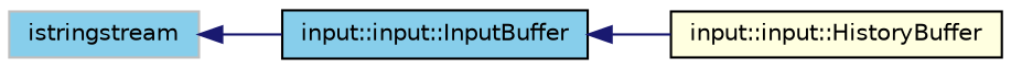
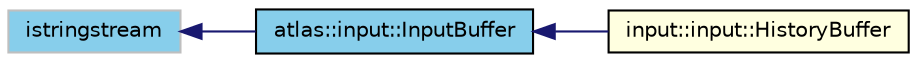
  digraph {
    rankdir=LR
    node [color=black fillcolor=skyblue fontname=Helvetica fontsize=10 shape=record style=filled]
    edge [color=midnightblue dir=back fontname=Helvetica fontsize=10 labelfontname=Helvetica labelfontsize=10 style=solid]
    n1 [color=grey75 height=0.2 label=istringstream width=0.4]
-   n2 [height=0.2 label="input::input::InputBuffer" width=0.4]
+   n2 [height=0.2 label="atlas::input::InputBuffer" width=0.4]
    n3 [fillcolor=lightyellow height=0.2 label="input::input::HistoryBuffer" width=0.4]
    n1 -> n2
    n2 -> n3
  }
